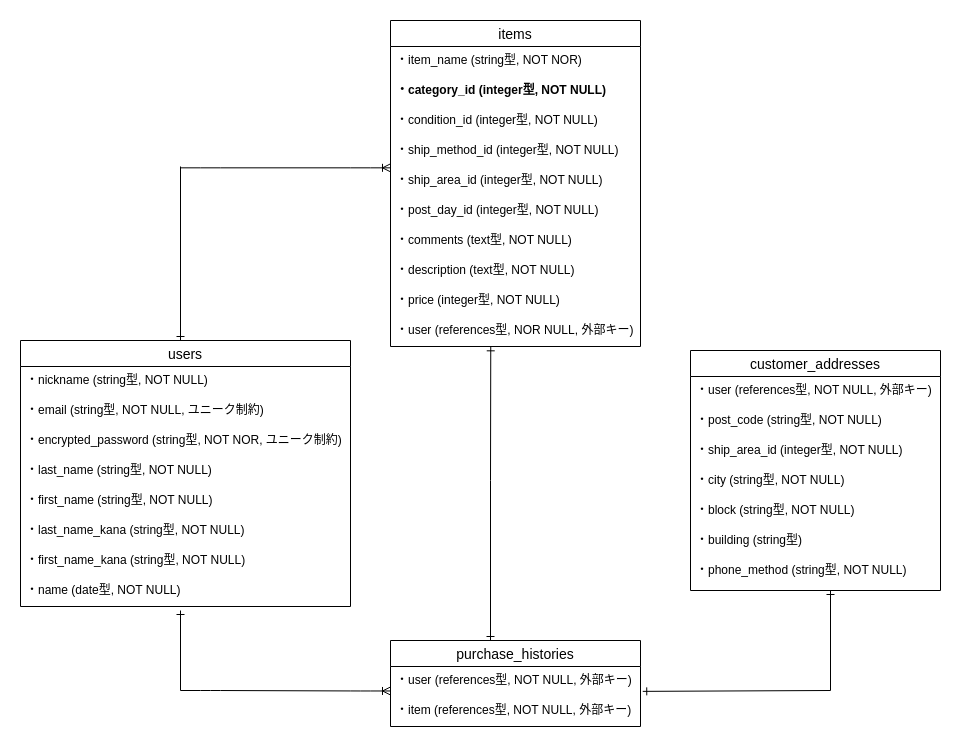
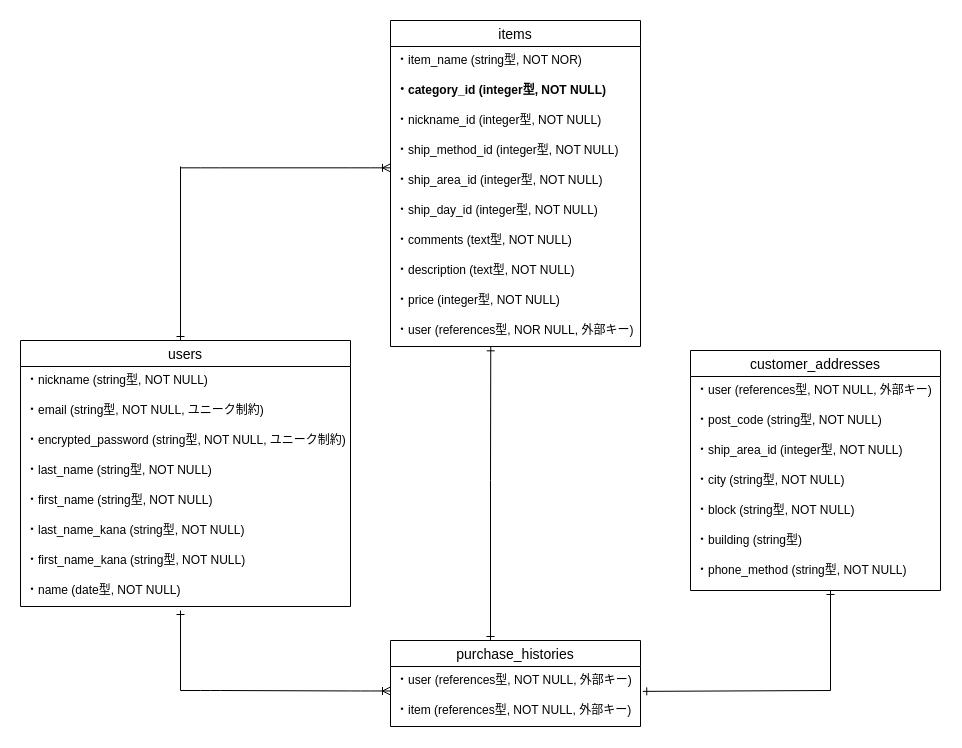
  <mxCell id="0" />
  <mxCell id="1" parent="0" />
  <mxCell id="2" value="users" style="swimlane;fontStyle=0;childLayout=stackLayout;horizontal=1;startSize=26;horizontalStack=0;resizeParent=1;resizeParentMax=0;resizeLast=0;collapsible=1;marginBottom=0;align=center;fontSize=14;" parent="1" vertex="1"><mxGeometry x="20" y="340" width="330" height="266" as="geometry" /></mxCell>
  <mxCell id="3" value="・nickname (string型, NOT NULL)" style="text;strokeColor=none;fillColor=none;spacingLeft=4;spacingRight=4;overflow=hidden;rotatable=0;points=[[0,0.5],[1,0.5]];portConstraint=eastwest;fontSize=12;" parent="2" vertex="1"><mxGeometry y="26" width="330" height="30" as="geometry" /></mxCell>
  <mxCell id="4" value="・email (string型, NOT NULL, ユニーク制約)" style="text;strokeColor=none;fillColor=none;spacingLeft=4;spacingRight=4;overflow=hidden;rotatable=0;points=[[0,0.5],[1,0.5]];portConstraint=eastwest;fontSize=12;" parent="2" vertex="1"><mxGeometry y="56" width="330" height="30" as="geometry" /></mxCell>
- <mxCell id="5" value="・encrypted_password (string型, NOT NOR, ユニーク制約)" style="text;strokeColor=none;fillColor=none;spacingLeft=4;spacingRight=4;overflow=hidden;rotatable=0;points=[[0,0.5],[1,0.5]];portConstraint=eastwest;fontSize=12;" parent="2" vertex="1"><mxGeometry y="86" width="330" height="30" as="geometry" /></mxCell>
+ <mxCell id="5" value="・encrypted_password (string型, NOT NULL, ユニーク制約)" style="text;strokeColor=none;fillColor=none;spacingLeft=4;spacingRight=4;overflow=hidden;rotatable=0;points=[[0,0.5],[1,0.5]];portConstraint=eastwest;fontSize=12;" parent="2" vertex="1"><mxGeometry y="86" width="330" height="30" as="geometry" /></mxCell>
  <mxCell id="6" value="・last_name (string型, NOT NULL)" style="text;strokeColor=none;fillColor=none;spacingLeft=4;spacingRight=4;overflow=hidden;rotatable=0;points=[[0,0.5],[1,0.5]];portConstraint=eastwest;fontSize=12;" parent="2" vertex="1"><mxGeometry y="116" width="330" height="30" as="geometry" /></mxCell>
  <mxCell id="7" value="・first_name (string型, NOT NULL)" style="text;strokeColor=none;fillColor=none;spacingLeft=4;spacingRight=4;overflow=hidden;rotatable=0;points=[[0,0.5],[1,0.5]];portConstraint=eastwest;fontSize=12;" parent="2" vertex="1"><mxGeometry y="146" width="330" height="30" as="geometry" /></mxCell>
  <mxCell id="8" value="・last_name_kana (string型, NOT NULL)" style="text;strokeColor=none;fillColor=none;spacingLeft=4;spacingRight=4;overflow=hidden;rotatable=0;points=[[0,0.5],[1,0.5]];portConstraint=eastwest;fontSize=12;" parent="2" vertex="1"><mxGeometry y="176" width="330" height="30" as="geometry" /></mxCell>
  <mxCell id="9" value="・first_name_kana (string型, NOT NULL)" style="text;strokeColor=none;fillColor=none;spacingLeft=4;spacingRight=4;overflow=hidden;rotatable=0;points=[[0,0.5],[1,0.5]];portConstraint=eastwest;fontSize=12;" parent="2" vertex="1"><mxGeometry y="206" width="330" height="30" as="geometry" /></mxCell>
  <mxCell id="10" value="・name (date型, NOT NULL)" style="text;strokeColor=none;fillColor=none;spacingLeft=4;spacingRight=4;overflow=hidden;rotatable=0;points=[[0,0.5],[1,0.5]];portConstraint=eastwest;fontSize=12;" parent="2" vertex="1"><mxGeometry y="236" width="330" height="30" as="geometry" /></mxCell>
  <mxCell id="11" value="" style="fontSize=12;html=1;endArrow=ERone;endFill=1;" parent="2" edge="1"><mxGeometry width="100" height="100" relative="1" as="geometry"><mxPoint x="160" y="350" as="sourcePoint" /><mxPoint x="160" y="270" as="targetPoint" /></mxGeometry></mxCell>
  <mxCell id="12" value="items" style="swimlane;fontStyle=0;childLayout=stackLayout;horizontal=1;startSize=26;horizontalStack=0;resizeParent=1;resizeParentMax=0;resizeLast=0;collapsible=1;marginBottom=0;align=center;fontSize=14;" parent="1" vertex="1"><mxGeometry x="390" y="20" width="250" height="326" as="geometry" /></mxCell>
  <mxCell id="13" value="・item_name (string型, NOT NOR)" style="text;strokeColor=none;fillColor=none;spacingLeft=4;spacingRight=4;overflow=hidden;rotatable=0;points=[[0,0.5],[1,0.5]];portConstraint=eastwest;fontSize=12;" parent="12" vertex="1"><mxGeometry y="26" width="250" height="30" as="geometry" /></mxCell>
  <mxCell id="14" value="・category_id (integer型, NOT NULL)" style="text;strokeColor=none;fillColor=none;spacingLeft=4;spacingRight=4;overflow=hidden;rotatable=0;points=[[0,0.5],[1,0.5]];portConstraint=eastwest;fontSize=12;fontStyle=1" parent="12" vertex="1"><mxGeometry y="56" width="250" height="30" as="geometry" /></mxCell>
- <mxCell id="15" value="・condition_id (integer型, NOT NULL)" style="text;strokeColor=none;fillColor=none;spacingLeft=4;spacingRight=4;overflow=hidden;rotatable=0;points=[[0,0.5],[1,0.5]];portConstraint=eastwest;fontSize=12;" parent="12" vertex="1"><mxGeometry y="86" width="250" height="30" as="geometry" /></mxCell>
+ <mxCell id="15" value="・nickname_id (integer型, NOT NULL)" style="text;strokeColor=none;fillColor=none;spacingLeft=4;spacingRight=4;overflow=hidden;rotatable=0;points=[[0,0.5],[1,0.5]];portConstraint=eastwest;fontSize=12;" parent="12" vertex="1"><mxGeometry y="86" width="250" height="30" as="geometry" /></mxCell>
  <mxCell id="16" value="・ship_method_id (integer型, NOT NULL)" style="text;strokeColor=none;fillColor=none;spacingLeft=4;spacingRight=4;overflow=hidden;rotatable=0;points=[[0,0.5],[1,0.5]];portConstraint=eastwest;fontSize=12;" parent="12" vertex="1"><mxGeometry y="116" width="250" height="30" as="geometry" /></mxCell>
  <mxCell id="17" value="・ship_area_id (integer型, NOT NULL)" style="text;strokeColor=none;fillColor=none;spacingLeft=4;spacingRight=4;overflow=hidden;rotatable=0;points=[[0,0.5],[1,0.5]];portConstraint=eastwest;fontSize=12;" parent="12" vertex="1"><mxGeometry y="146" width="250" height="30" as="geometry" /></mxCell>
- <mxCell id="18" value="・post_day_id (integer型, NOT NULL)" style="text;strokeColor=none;fillColor=none;spacingLeft=4;spacingRight=4;overflow=hidden;rotatable=0;points=[[0,0.5],[1,0.5]];portConstraint=eastwest;fontSize=12;" parent="12" vertex="1"><mxGeometry y="176" width="250" height="30" as="geometry" /></mxCell>
+ <mxCell id="18" value="・ship_day_id (integer型, NOT NULL)" style="text;strokeColor=none;fillColor=none;spacingLeft=4;spacingRight=4;overflow=hidden;rotatable=0;points=[[0,0.5],[1,0.5]];portConstraint=eastwest;fontSize=12;" parent="12" vertex="1"><mxGeometry y="176" width="250" height="30" as="geometry" /></mxCell>
  <mxCell id="19" value="・comments (text型, NOT NULL)" style="text;strokeColor=none;fillColor=none;spacingLeft=4;spacingRight=4;overflow=hidden;rotatable=0;points=[[0,0.5],[1,0.5]];portConstraint=eastwest;fontSize=12;" parent="12" vertex="1"><mxGeometry y="206" width="250" height="30" as="geometry" /></mxCell>
  <mxCell id="20" value="・description (text型, NOT NULL)" style="text;strokeColor=none;fillColor=none;spacingLeft=4;spacingRight=4;overflow=hidden;rotatable=0;points=[[0,0.5],[1,0.5]];portConstraint=eastwest;fontSize=12;" parent="12" vertex="1"><mxGeometry y="236" width="250" height="30" as="geometry" /></mxCell>
  <mxCell id="21" value="・price (integer型, NOT NULL)" style="text;strokeColor=none;fillColor=none;spacingLeft=4;spacingRight=4;overflow=hidden;rotatable=0;points=[[0,0.5],[1,0.5]];portConstraint=eastwest;fontSize=12;" parent="12" vertex="1"><mxGeometry y="266" width="250" height="30" as="geometry" /></mxCell>
  <mxCell id="22" value="・user (references型, NOR NULL, 外部キー)" style="text;strokeColor=none;fillColor=none;spacingLeft=4;spacingRight=4;overflow=hidden;rotatable=0;points=[[0,0.5],[1,0.5]];portConstraint=eastwest;fontSize=12;" vertex="1" parent="12"><mxGeometry y="296" width="250" height="30" as="geometry" /></mxCell>
  <mxCell id="23" value="purchase_histories" style="swimlane;fontStyle=0;childLayout=stackLayout;horizontal=1;startSize=26;horizontalStack=0;resizeParent=1;resizeParentMax=0;resizeLast=0;collapsible=1;marginBottom=0;align=center;fontSize=14;" parent="1" vertex="1"><mxGeometry x="390" y="640" width="250" height="86" as="geometry" /></mxCell>
  <mxCell id="24" value="・user (references型, NOT NULL, 外部キー)" style="text;strokeColor=none;fillColor=none;spacingLeft=4;spacingRight=4;overflow=hidden;rotatable=0;points=[[0,0.5],[1,0.5]];portConstraint=eastwest;fontSize=12;" parent="23" vertex="1"><mxGeometry y="26" width="250" height="30" as="geometry" /></mxCell>
  <mxCell id="25" value="・item (references型, NOT NULL, 外部キー)" style="text;strokeColor=none;fillColor=none;spacingLeft=4;spacingRight=4;overflow=hidden;rotatable=0;points=[[0,0.5],[1,0.5]];portConstraint=eastwest;fontSize=12;" parent="23" vertex="1"><mxGeometry y="56" width="250" height="30" as="geometry" /></mxCell>
  <mxCell id="26" value="customer_addresses" style="swimlane;fontStyle=0;childLayout=stackLayout;horizontal=1;startSize=26;horizontalStack=0;resizeParent=1;resizeParentMax=0;resizeLast=0;collapsible=1;marginBottom=0;align=center;fontSize=14;" parent="1" vertex="1"><mxGeometry x="690" y="350" width="250" height="240" as="geometry" /></mxCell>
  <mxCell id="27" value="・user (references型, NOT NULL, 外部キー)&#10; " style="text;strokeColor=none;fillColor=none;spacingLeft=4;spacingRight=4;overflow=hidden;rotatable=0;points=[[0,0.5],[1,0.5]];portConstraint=eastwest;fontSize=12;" parent="26" vertex="1"><mxGeometry y="26" width="250" height="30" as="geometry" /></mxCell>
  <mxCell id="28" value="・post_code (string型, NOT NULL)" style="text;strokeColor=none;fillColor=none;spacingLeft=4;spacingRight=4;overflow=hidden;rotatable=0;points=[[0,0.5],[1,0.5]];portConstraint=eastwest;fontSize=12;" parent="26" vertex="1"><mxGeometry y="56" width="250" height="30" as="geometry" /></mxCell>
  <mxCell id="29" value="・ship_area_id (integer型, NOT NULL)" style="text;strokeColor=none;fillColor=none;spacingLeft=4;spacingRight=4;overflow=hidden;rotatable=0;points=[[0,0.5],[1,0.5]];portConstraint=eastwest;fontSize=12;" parent="26" vertex="1"><mxGeometry y="86" width="250" height="30" as="geometry" /></mxCell>
  <mxCell id="30" value="・city (string型, NOT NULL)" style="text;strokeColor=none;fillColor=none;spacingLeft=4;spacingRight=4;overflow=hidden;rotatable=0;points=[[0,0.5],[1,0.5]];portConstraint=eastwest;fontSize=12;" parent="26" vertex="1"><mxGeometry y="116" width="250" height="30" as="geometry" /></mxCell>
  <mxCell id="31" value="・block (string型, NOT NULL)" style="text;strokeColor=none;fillColor=none;spacingLeft=4;spacingRight=4;overflow=hidden;rotatable=0;points=[[0,0.5],[1,0.5]];portConstraint=eastwest;fontSize=12;" parent="26" vertex="1"><mxGeometry y="146" width="250" height="30" as="geometry" /></mxCell>
  <mxCell id="32" value="・building (string型)" style="text;strokeColor=none;fillColor=none;spacingLeft=4;spacingRight=4;overflow=hidden;rotatable=0;points=[[0,0.5],[1,0.5]];portConstraint=eastwest;fontSize=12;fontStyle=0" parent="26" vertex="1"><mxGeometry y="176" width="250" height="30" as="geometry" /></mxCell>
  <mxCell id="33" value="・phone_method (string型, NOT NULL)" style="text;strokeColor=none;fillColor=none;spacingLeft=4;spacingRight=4;overflow=hidden;rotatable=0;points=[[0,0.5],[1,0.5]];portConstraint=eastwest;fontSize=12;" parent="26" vertex="1"><mxGeometry y="206" width="250" height="34" as="geometry" /></mxCell>
  <mxCell id="34" value="" style="edgeStyle=entityRelationEdgeStyle;fontSize=12;html=1;endArrow=ERoneToMany;" parent="1" edge="1"><mxGeometry width="100" height="100" relative="1" as="geometry"><mxPoint x="180" y="167.33" as="sourcePoint" /><mxPoint x="390" y="167.33" as="targetPoint" /></mxGeometry></mxCell>
  <mxCell id="35" value="" style="edgeStyle=entityRelationEdgeStyle;fontSize=12;html=1;endArrow=ERoneToMany;entryX=0.001;entryY=-0.184;entryDx=0;entryDy=0;entryPerimeter=0;" parent="1" edge="1"><mxGeometry width="100" height="100" relative="1" as="geometry"><mxPoint x="180" y="690" as="sourcePoint" /><mxPoint x="390" y="690.48" as="targetPoint" /></mxGeometry></mxCell>
  <mxCell id="36" value="" style="fontSize=12;html=1;endArrow=ERone;endFill=1;" parent="1" edge="1"><mxGeometry width="100" height="100" relative="1" as="geometry"><mxPoint x="830" y="690" as="sourcePoint" /><mxPoint x="830" y="590" as="targetPoint" /></mxGeometry></mxCell>
  <mxCell id="37" value="" style="fontSize=12;html=1;endArrow=ERone;endFill=1;" parent="1" edge="1"><mxGeometry width="100" height="100" relative="1" as="geometry"><mxPoint x="180" y="166" as="sourcePoint" /><mxPoint x="180" y="340" as="targetPoint" /></mxGeometry></mxCell>
  <mxCell id="38" value="" style="fontSize=12;html=1;endArrow=ERone;endFill=1;entryX=0.401;entryY=1.011;entryDx=0;entryDy=0;entryPerimeter=0;" parent="1" edge="1" target="22"><mxGeometry width="100" height="100" relative="1" as="geometry"><mxPoint x="490" y="480" as="sourcePoint" /><mxPoint x="490" y="316" as="targetPoint" /></mxGeometry></mxCell>
  <mxCell id="39" value="" style="fontSize=12;html=1;endArrow=ERone;endFill=1;" parent="1" edge="1"><mxGeometry width="100" height="100" relative="1" as="geometry"><mxPoint x="490" y="480" as="sourcePoint" /><mxPoint x="490" y="640" as="targetPoint" /></mxGeometry></mxCell>
  <mxCell id="40" value="" style="fontSize=12;html=1;endArrow=ERone;endFill=1;entryX=1.009;entryY=0.829;entryDx=0;entryDy=0;entryPerimeter=0;" parent="1" target="24" edge="1"><mxGeometry width="100" height="100" relative="1" as="geometry"><mxPoint x="830" y="690" as="sourcePoint" /><mxPoint x="710" y="440" as="targetPoint" /></mxGeometry></mxCell>
